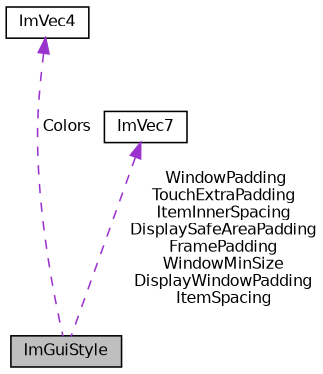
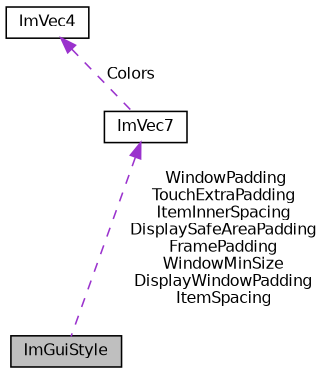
  digraph {
    node [color=black fillcolor=white fontname=Helvetica fontsize=10 shape=record style=filled]
    edge [color=darkorchid3 dir=back fontname=Helvetica fontsize=10 labelfontname=Helvetica labelfontsize=10 style=dashed]
    n1 [fillcolor=grey75 fontcolor=black height=0.2 label=ImGuiStyle width=0.4]
    n2 [height=0.2 label=ImVec7 width=0.4]
    n3 [height=0.2 label=ImVec4 width=0.4]
    n2 -> n1 [label=" WindowPadding\nTouchExtraPadding\nItemInnerSpacing\nDisplaySafeAreaPadding\nFramePadding\nWindowMinSize\nDisplayWindowPadding\nItemSpacing"]
-   n3 -> n1 [label=" Colors"]
+   n3 -> n2 [label=" Colors"]
  }
